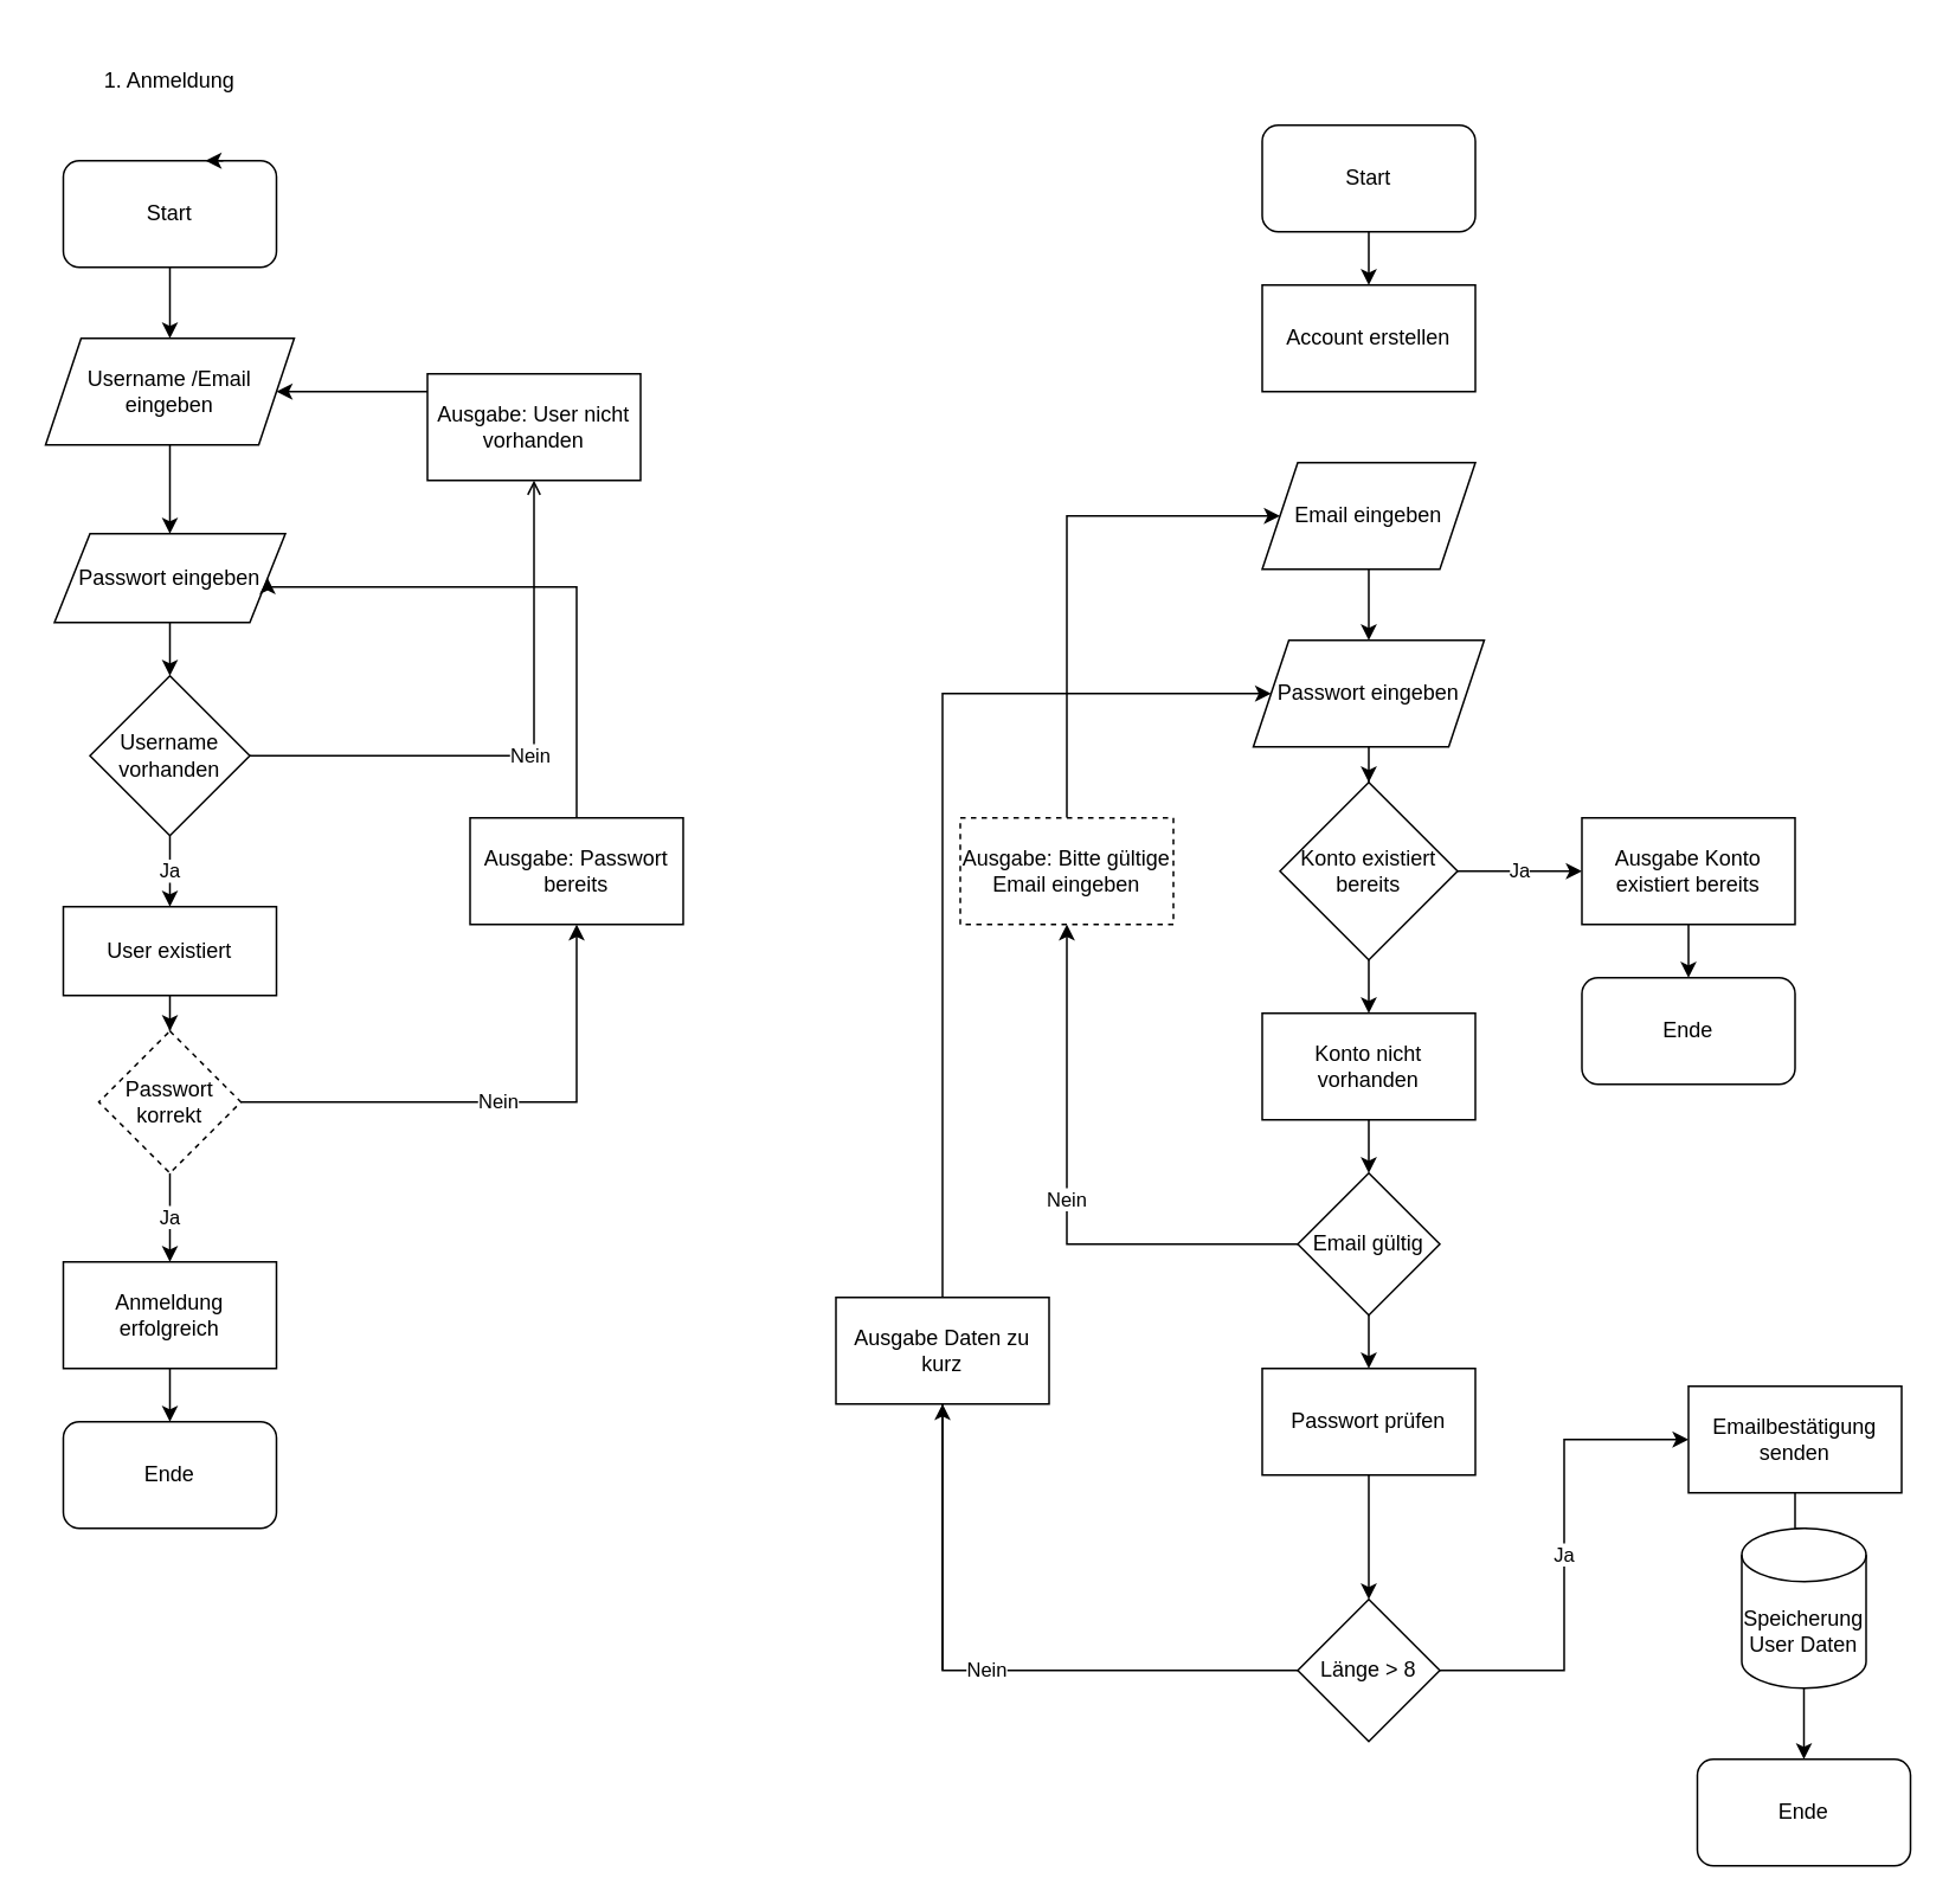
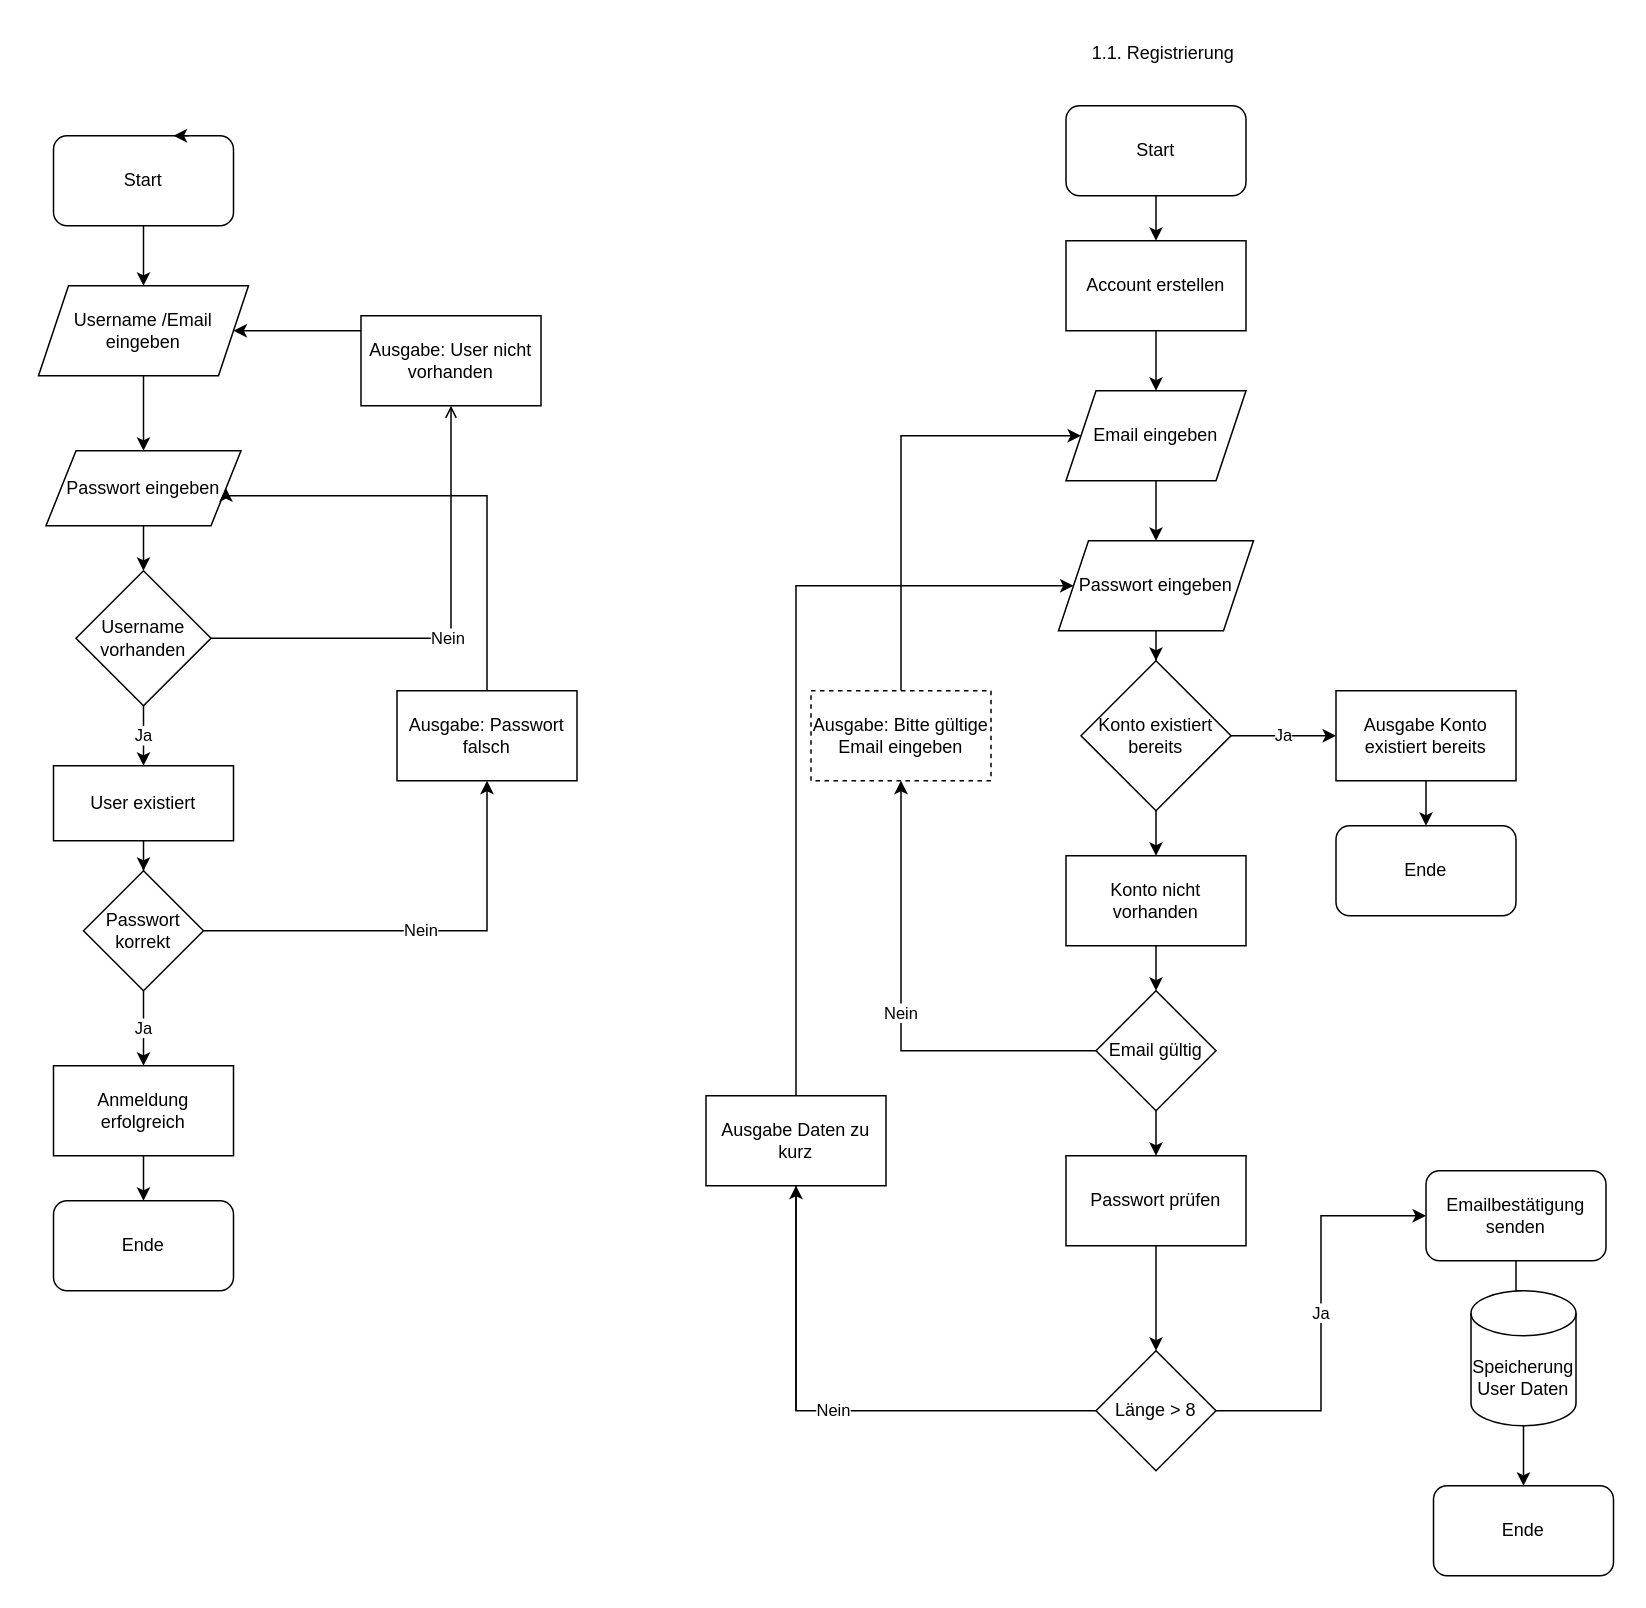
  <mxCell id="0" />
  <mxCell id="1" parent="0" />
  <mxCell id="2" value="" style="edgeStyle=orthogonalEdgeStyle;rounded=0;orthogonalLoop=1;jettySize=auto;html=1;" edge="1" parent="1" source="3" target="9"><mxGeometry relative="1" as="geometry"><mxPoint x="95" y="190" as="targetPoint" /></mxGeometry></mxCell>
  <mxCell id="3" value="Start" style="rounded=1;whiteSpace=wrap;html=1;" vertex="1" parent="1"><mxGeometry x="35" y="90" width="120" height="60" as="geometry" /></mxCell>
  <mxCell id="4" style="edgeStyle=orthogonalEdgeStyle;rounded=0;orthogonalLoop=1;jettySize=auto;html=1;exitX=0.75;exitY=0;exitDx=0;exitDy=0;entryX=0.667;entryY=0;entryDx=0;entryDy=0;entryPerimeter=0;" edge="1" parent="1" source="3" target="3"><mxGeometry relative="1" as="geometry" /></mxCell>
- <mxCell id="5" value="1. Anmeldung&lt;br&gt;" style="text;html=1;strokeColor=none;fillColor=none;align=center;verticalAlign=middle;whiteSpace=wrap;rounded=0;" vertex="1" parent="1"><mxGeometry x="20" y="30" width="150" height="30" as="geometry" /></mxCell>
  <mxCell id="6" value="Nein" style="edgeStyle=orthogonalEdgeStyle;rounded=0;orthogonalLoop=1;jettySize=auto;html=1;endArrow=open;" edge="1" parent="1" source="8" target="14"><mxGeometry relative="1" as="geometry" /></mxCell>
  <mxCell id="7" value="Ja" style="edgeStyle=orthogonalEdgeStyle;rounded=0;orthogonalLoop=1;jettySize=auto;html=1;" edge="1" parent="1" source="8" target="16"><mxGeometry relative="1" as="geometry" /></mxCell>
  <mxCell id="8" value="Username vorhanden" style="rhombus;whiteSpace=wrap;html=1;" vertex="1" parent="1"><mxGeometry x="50" y="380" width="90" height="90" as="geometry" /></mxCell>
  <mxCell id="9" value="Username /Email eingeben" style="shape=parallelogram;perimeter=parallelogramPerimeter;whiteSpace=wrap;html=1;fixedSize=1;" vertex="1" parent="1"><mxGeometry x="25" y="190" width="140" height="60" as="geometry" /></mxCell>
  <mxCell id="10" style="edgeStyle=orthogonalEdgeStyle;rounded=0;orthogonalLoop=1;jettySize=auto;html=1;exitX=0.5;exitY=1;exitDx=0;exitDy=0;" edge="1" parent="1" source="9" target="12"><mxGeometry relative="1" as="geometry"><mxPoint x="95" y="300" as="targetPoint" /></mxGeometry></mxCell>
  <mxCell id="11" style="edgeStyle=orthogonalEdgeStyle;rounded=0;orthogonalLoop=1;jettySize=auto;html=1;" edge="1" parent="1" source="12" target="8"><mxGeometry relative="1" as="geometry" /></mxCell>
  <mxCell id="12" value="Passwort eingeben" style="shape=parallelogram;perimeter=parallelogramPerimeter;whiteSpace=wrap;html=1;fixedSize=1;" vertex="1" parent="1"><mxGeometry x="30" y="300" width="130" height="50" as="geometry" /></mxCell>
  <mxCell id="13" style="edgeStyle=orthogonalEdgeStyle;rounded=0;orthogonalLoop=1;jettySize=auto;html=1;entryX=1;entryY=0.5;entryDx=0;entryDy=0;" edge="1" parent="1" source="14" target="9"><mxGeometry relative="1" as="geometry"><Array as="points"><mxPoint x="310" y="220" /></Array></mxGeometry></mxCell>
  <mxCell id="14" value="Ausgabe: User nicht vorhanden" style="rounded=0;whiteSpace=wrap;html=1;" vertex="1" parent="1"><mxGeometry x="240" y="210" width="120" height="60" as="geometry" /></mxCell>
  <mxCell id="15" style="edgeStyle=orthogonalEdgeStyle;rounded=0;orthogonalLoop=1;jettySize=auto;html=1;" edge="1" parent="1" source="16" target="19"><mxGeometry relative="1" as="geometry" /></mxCell>
  <mxCell id="16" value="User existiert" style="rounded=0;whiteSpace=wrap;html=1;" vertex="1" parent="1"><mxGeometry x="35" y="510" width="120" height="50" as="geometry" /></mxCell>
  <mxCell id="17" value="Nein" style="edgeStyle=orthogonalEdgeStyle;rounded=0;orthogonalLoop=1;jettySize=auto;html=1;" edge="1" parent="1" source="19" target="21"><mxGeometry relative="1" as="geometry" /></mxCell>
  <mxCell id="18" value="Ja" style="edgeStyle=orthogonalEdgeStyle;rounded=0;orthogonalLoop=1;jettySize=auto;html=1;" edge="1" parent="1" source="19" target="23"><mxGeometry relative="1" as="geometry" /></mxCell>
- <mxCell id="19" value="Passwort korrekt" style="rhombus;whiteSpace=wrap;html=1;dashed=1;" vertex="1" parent="1"><mxGeometry x="55" y="580" width="80" height="80" as="geometry" /></mxCell>
+ <mxCell id="19" value="Passwort korrekt" style="rhombus;whiteSpace=wrap;html=1;" vertex="1" parent="1"><mxGeometry x="55" y="580" width="80" height="80" as="geometry" /></mxCell>
  <mxCell id="20" style="edgeStyle=orthogonalEdgeStyle;rounded=0;orthogonalLoop=1;jettySize=auto;html=1;entryX=1;entryY=0.5;entryDx=0;entryDy=0;" edge="1" parent="1" source="21" target="12"><mxGeometry relative="1" as="geometry"><Array as="points"><mxPoint x="324" y="330" /><mxPoint x="150" y="330" /></Array></mxGeometry></mxCell>
- <mxCell id="21" value="Ausgabe: Passwort bereits" style="rounded=0;whiteSpace=wrap;html=1;" vertex="1" parent="1"><mxGeometry x="264" y="460" width="120" height="60" as="geometry" /></mxCell>
+ <mxCell id="21" value="Ausgabe: Passwort falsch" style="rounded=0;whiteSpace=wrap;html=1;" vertex="1" parent="1"><mxGeometry x="264" y="460" width="120" height="60" as="geometry" /></mxCell>
  <mxCell id="22" style="edgeStyle=orthogonalEdgeStyle;rounded=0;orthogonalLoop=1;jettySize=auto;html=1;" edge="1" parent="1" source="23" target="24"><mxGeometry relative="1" as="geometry" /></mxCell>
  <mxCell id="23" value="Anmeldung erfolgreich" style="rounded=0;whiteSpace=wrap;html=1;" vertex="1" parent="1"><mxGeometry x="35" y="710" width="120" height="60" as="geometry" /></mxCell>
  <mxCell id="24" value="Ende" style="rounded=1;whiteSpace=wrap;html=1;" vertex="1" parent="1"><mxGeometry x="35" y="800" width="120" height="60" as="geometry" /></mxCell>
+ <mxCell id="25" value="1.1. Registrierung" style="text;html=1;strokeColor=none;fillColor=none;align=center;verticalAlign=middle;whiteSpace=wrap;rounded=0;" vertex="1" parent="1"><mxGeometry x="700" y="20" width="150" height="30" as="geometry" /></mxCell>
  <mxCell id="26" style="edgeStyle=orthogonalEdgeStyle;rounded=0;orthogonalLoop=1;jettySize=auto;html=1;" edge="1" parent="1" source="27" target="29"><mxGeometry relative="1" as="geometry"><mxPoint x="770" y="150" as="targetPoint" /></mxGeometry></mxCell>
  <mxCell id="27" value="Start" style="rounded=1;whiteSpace=wrap;html=1;" vertex="1" parent="1"><mxGeometry x="710" y="70" width="120" height="60" as="geometry" /></mxCell>
+ <mxCell id="28" style="edgeStyle=orthogonalEdgeStyle;rounded=0;orthogonalLoop=1;jettySize=auto;html=1;" edge="1" parent="1" source="29" target="31"><mxGeometry relative="1" as="geometry" /></mxCell>
  <mxCell id="29" value="Account erstellen" style="rounded=0;whiteSpace=wrap;html=1;" vertex="1" parent="1"><mxGeometry x="710" y="160" width="120" height="60" as="geometry" /></mxCell>
  <mxCell id="30" style="edgeStyle=orthogonalEdgeStyle;rounded=0;orthogonalLoop=1;jettySize=auto;html=1;" edge="1" parent="1" source="31" target="33"><mxGeometry relative="1" as="geometry" /></mxCell>
  <mxCell id="31" value="Email eingeben" style="shape=parallelogram;perimeter=parallelogramPerimeter;whiteSpace=wrap;html=1;fixedSize=1;" vertex="1" parent="1"><mxGeometry x="710" y="260" width="120" height="60" as="geometry" /></mxCell>
  <mxCell id="32" value="" style="edgeStyle=orthogonalEdgeStyle;rounded=0;orthogonalLoop=1;jettySize=auto;html=1;" edge="1" parent="1" source="33" target="36"><mxGeometry relative="1" as="geometry" /></mxCell>
  <mxCell id="33" value="Passwort eingeben" style="shape=parallelogram;perimeter=parallelogramPerimeter;whiteSpace=wrap;html=1;fixedSize=1;" vertex="1" parent="1"><mxGeometry x="705" y="360" width="130" height="60" as="geometry" /></mxCell>
  <mxCell id="34" value="Ja" style="edgeStyle=orthogonalEdgeStyle;rounded=0;orthogonalLoop=1;jettySize=auto;html=1;" edge="1" parent="1" source="36" target="38"><mxGeometry relative="1" as="geometry" /></mxCell>
  <mxCell id="35" value="" style="edgeStyle=orthogonalEdgeStyle;rounded=0;orthogonalLoop=1;jettySize=auto;html=1;" edge="1" parent="1" source="36" target="41"><mxGeometry relative="1" as="geometry" /></mxCell>
  <mxCell id="36" value="Konto existiert bereits" style="rhombus;whiteSpace=wrap;html=1;" vertex="1" parent="1"><mxGeometry x="720" y="440" width="100" height="100" as="geometry" /></mxCell>
  <mxCell id="37" value="" style="edgeStyle=orthogonalEdgeStyle;rounded=0;orthogonalLoop=1;jettySize=auto;html=1;" edge="1" parent="1" source="38" target="39"><mxGeometry relative="1" as="geometry" /></mxCell>
  <mxCell id="38" value="Ausgabe Konto existiert bereits" style="whiteSpace=wrap;html=1;" vertex="1" parent="1"><mxGeometry x="890" y="460" width="120" height="60" as="geometry" /></mxCell>
  <mxCell id="39" value="Ende" style="rounded=1;whiteSpace=wrap;html=1;" vertex="1" parent="1"><mxGeometry x="890" y="550" width="120" height="60" as="geometry" /></mxCell>
  <mxCell id="40" value="" style="edgeStyle=orthogonalEdgeStyle;rounded=0;orthogonalLoop=1;jettySize=auto;html=1;" edge="1" parent="1" source="41" target="44"><mxGeometry relative="1" as="geometry" /></mxCell>
  <mxCell id="41" value="Konto nicht vorhanden" style="whiteSpace=wrap;html=1;" vertex="1" parent="1"><mxGeometry x="710" y="570" width="120" height="60" as="geometry" /></mxCell>
  <mxCell id="42" value="Nein" style="edgeStyle=orthogonalEdgeStyle;rounded=0;orthogonalLoop=1;jettySize=auto;html=1;" edge="1" parent="1" source="44" target="46"><mxGeometry relative="1" as="geometry"><mxPoint x="680" y="700" as="targetPoint" /></mxGeometry></mxCell>
  <mxCell id="43" value="" style="edgeStyle=orthogonalEdgeStyle;rounded=0;orthogonalLoop=1;jettySize=auto;html=1;" edge="1" parent="1" source="44" target="54"><mxGeometry relative="1" as="geometry" /></mxCell>
  <mxCell id="44" value="Email gültig" style="rhombus;whiteSpace=wrap;html=1;" vertex="1" parent="1"><mxGeometry x="730" y="660" width="80" height="80" as="geometry" /></mxCell>
  <mxCell id="45" style="edgeStyle=orthogonalEdgeStyle;rounded=0;orthogonalLoop=1;jettySize=auto;html=1;entryX=0;entryY=0.5;entryDx=0;entryDy=0;" edge="1" parent="1" source="46" target="31"><mxGeometry relative="1" as="geometry"><Array as="points"><mxPoint x="600" y="290" /></Array></mxGeometry></mxCell>
  <mxCell id="46" value="Ausgabe: Bitte gültige Email eingeben" style="whiteSpace=wrap;html=1;dashed=1;" vertex="1" parent="1"><mxGeometry x="540" y="460" width="120" height="60" as="geometry" /></mxCell>
  <mxCell id="47" style="edgeStyle=orthogonalEdgeStyle;rounded=0;orthogonalLoop=1;jettySize=auto;html=1;exitX=0.5;exitY=1;exitDx=0;exitDy=0;" edge="1" parent="1" source="46" target="46"><mxGeometry relative="1" as="geometry" /></mxCell>
  <mxCell id="48" style="edgeStyle=orthogonalEdgeStyle;rounded=0;orthogonalLoop=1;jettySize=auto;html=1;entryX=0.519;entryY=0.346;entryDx=0;entryDy=0;entryPerimeter=0;" edge="1" parent="1" source="49" target="51"><mxGeometry relative="1" as="geometry" /></mxCell>
- <mxCell id="49" value="Emailbestätigung senden" style="whiteSpace=wrap;html=1;" vertex="1" parent="1"><mxGeometry x="950" y="780" width="120" height="60" as="geometry" /></mxCell>
+ <mxCell id="49" value="Emailbestätigung senden" style="whiteSpace=wrap;html=1;rounded=1;" vertex="1" parent="1"><mxGeometry x="950" y="780" width="120" height="60" as="geometry" /></mxCell>
  <mxCell id="50" value="" style="edgeStyle=orthogonalEdgeStyle;rounded=0;orthogonalLoop=1;jettySize=auto;html=1;" edge="1" parent="1" source="51" target="52"><mxGeometry relative="1" as="geometry" /></mxCell>
  <mxCell id="51" value="Speicherung User Daten" style="shape=cylinder3;whiteSpace=wrap;html=1;boundedLbl=1;backgroundOutline=1;size=15;" vertex="1" parent="1"><mxGeometry x="980" y="860" width="70" height="90" as="geometry" /></mxCell>
  <mxCell id="52" value="Ende" style="rounded=1;whiteSpace=wrap;html=1;" vertex="1" parent="1"><mxGeometry x="955" y="990" width="120" height="60" as="geometry" /></mxCell>
  <mxCell id="53" value="" style="edgeStyle=orthogonalEdgeStyle;rounded=0;orthogonalLoop=1;jettySize=auto;html=1;" edge="1" parent="1" source="54" target="57"><mxGeometry relative="1" as="geometry" /></mxCell>
  <mxCell id="54" value="Passwort prüfen" style="whiteSpace=wrap;html=1;" vertex="1" parent="1"><mxGeometry x="710" y="770" width="120" height="60" as="geometry" /></mxCell>
  <mxCell id="55" value="Ja" style="edgeStyle=orthogonalEdgeStyle;rounded=0;orthogonalLoop=1;jettySize=auto;html=1;entryX=0;entryY=0.5;entryDx=0;entryDy=0;" edge="1" parent="1" source="57" target="49"><mxGeometry relative="1" as="geometry" /></mxCell>
  <mxCell id="56" value="Nein" style="edgeStyle=orthogonalEdgeStyle;rounded=0;orthogonalLoop=1;jettySize=auto;html=1;" edge="1" parent="1" source="57" target="59"><mxGeometry relative="1" as="geometry" /></mxCell>
  <mxCell id="57" value="Länge &amp;gt; 8" style="rhombus;whiteSpace=wrap;html=1;" vertex="1" parent="1"><mxGeometry x="730" y="900" width="80" height="80" as="geometry" /></mxCell>
  <mxCell id="58" style="edgeStyle=orthogonalEdgeStyle;rounded=0;orthogonalLoop=1;jettySize=auto;html=1;" edge="1" parent="1" source="59" target="33"><mxGeometry relative="1" as="geometry"><Array as="points"><mxPoint x="530" y="940" /><mxPoint x="530" y="390" /></Array></mxGeometry></mxCell>
  <mxCell id="59" value="Ausgabe Daten zu kurz" style="whiteSpace=wrap;html=1;" vertex="1" parent="1"><mxGeometry x="470" y="730" width="120" height="60" as="geometry" /></mxCell>
